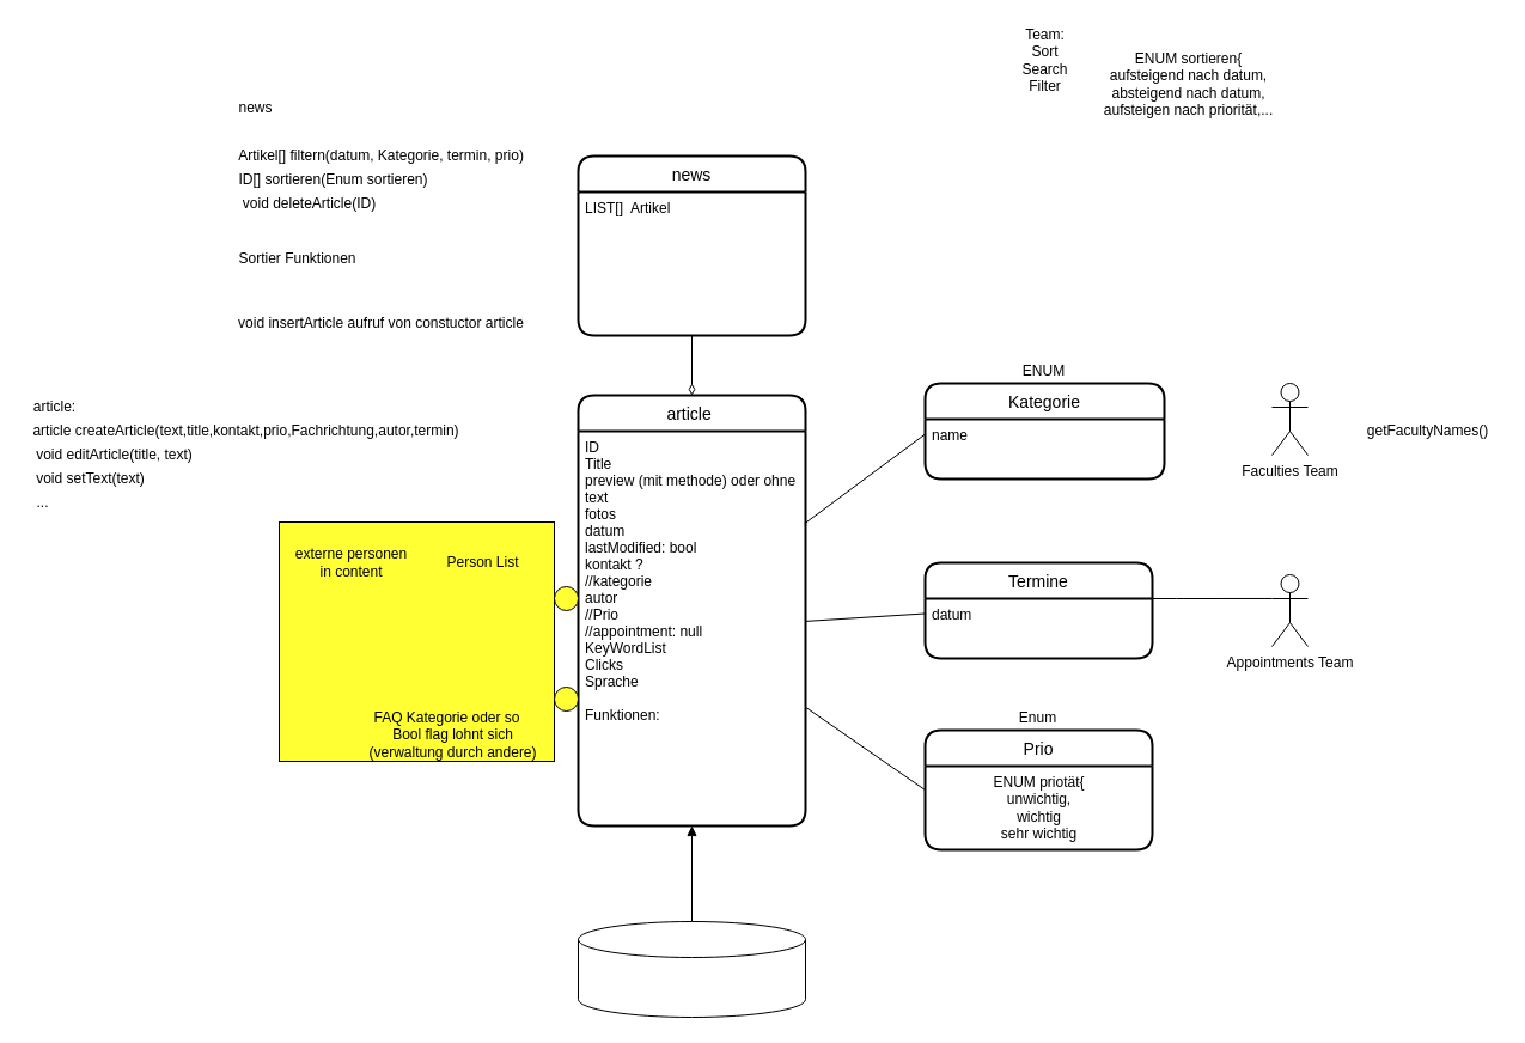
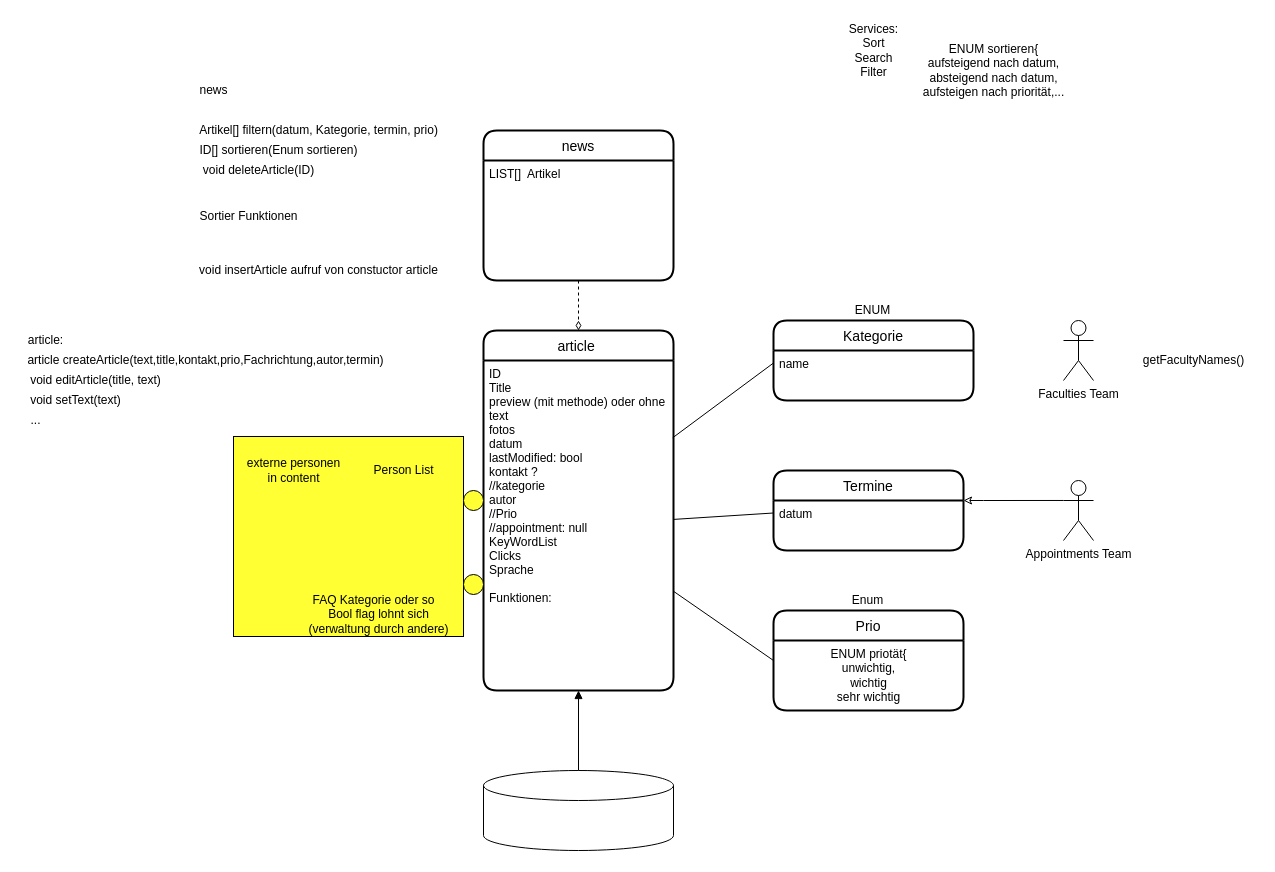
  <mxCell id="0" />
  <mxCell id="1" parent="0" />
  <mxCell id="2" value="article " style="swimlane;childLayout=stackLayout;horizontal=1;startSize=30;horizontalStack=0;rounded=1;fontSize=14;fontStyle=0;strokeWidth=2;resizeParent=0;resizeLast=1;shadow=0;dashed=0;align=center;" vertex="1" parent="1"><mxGeometry x="483" y="330" width="190" height="360" as="geometry" /></mxCell>
  <mxCell id="3" value="ID&#10;Title&#10;preview (mit methode) oder ohne&#10;text&#10;fotos&#10;datum&#10;lastModified: bool&#10;kontakt ?&#10;//kategorie&#10;autor&#10;//Prio&#10;//appointment: null&#10;KeyWordList&#10;Clicks&#10;Sprache&#10;&#10;Funktionen: &#10;" style="align=left;strokeColor=none;fillColor=none;spacingLeft=4;fontSize=12;verticalAlign=top;resizable=0;rotatable=0;part=1;labelBackgroundColor=none;" vertex="1" parent="2"><mxGeometry y="30" width="190" height="330" as="geometry" /></mxCell>
  <mxCell id="4" value="Termine" style="swimlane;childLayout=stackLayout;horizontal=1;startSize=30;horizontalStack=0;rounded=1;fontSize=14;fontStyle=0;strokeWidth=2;resizeParent=0;resizeLast=1;shadow=0;dashed=0;align=center;" vertex="1" parent="1"><mxGeometry x="773" y="470" width="190" height="80" as="geometry" /></mxCell>
  <mxCell id="5" value="datum" style="align=left;strokeColor=none;fillColor=none;spacingLeft=4;fontSize=12;verticalAlign=top;resizable=0;rotatable=0;part=1;" vertex="1" parent="4"><mxGeometry y="30" width="190" height="50" as="geometry" /></mxCell>
  <mxCell id="6" value="Kategorie" style="swimlane;childLayout=stackLayout;horizontal=1;startSize=30;horizontalStack=0;rounded=1;fontSize=14;fontStyle=0;strokeWidth=2;resizeParent=0;resizeLast=1;shadow=0;dashed=0;align=center;" vertex="1" parent="1"><mxGeometry x="773" y="320" width="200" height="80" as="geometry" /></mxCell>
  <mxCell id="7" value="name&#10;" style="align=left;strokeColor=none;fillColor=none;spacingLeft=4;fontSize=12;verticalAlign=top;resizable=0;rotatable=0;part=1;" vertex="1" parent="6"><mxGeometry y="30" width="200" height="50" as="geometry" /></mxCell>
  <mxCell id="8" style="edgeStyle=none;rounded=0;orthogonalLoop=1;jettySize=auto;html=1;exitX=0;exitY=0.5;exitDx=0;exitDy=0;startArrow=none;startFill=0;endArrow=none;endFill=0;" edge="1" parent="1" source="9" target="3"><mxGeometry relative="1" as="geometry" /></mxCell>
  <mxCell id="9" value="Prio" style="swimlane;childLayout=stackLayout;horizontal=1;startSize=30;horizontalStack=0;rounded=1;fontSize=14;fontStyle=0;strokeWidth=2;resizeParent=0;resizeLast=1;shadow=0;dashed=0;align=center;" vertex="1" parent="1"><mxGeometry x="773" y="610" width="190" height="100" as="geometry" /></mxCell>
  <mxCell id="10" value="ENUM priotät{&lt;br&gt;unwichtig,&lt;br&gt;wichtig&lt;br&gt;sehr wichtig" style="text;html=1;align=center;verticalAlign=middle;resizable=0;points=[];autosize=1;strokeColor=none;fillColor=none;" vertex="1" parent="9"><mxGeometry y="30" width="190" height="70" as="geometry" /></mxCell>
  <mxCell id="11" value="news" style="swimlane;childLayout=stackLayout;horizontal=1;startSize=30;horizontalStack=0;rounded=1;fontSize=14;fontStyle=0;strokeWidth=2;resizeParent=0;resizeLast=1;shadow=0;dashed=0;align=center;" vertex="1" parent="1"><mxGeometry x="483" y="130" width="190" height="150" as="geometry" /></mxCell>
  <mxCell id="12" value="LIST[]  Artikel" style="align=left;strokeColor=none;fillColor=none;spacingLeft=4;fontSize=12;verticalAlign=top;resizable=0;rotatable=0;part=1;" vertex="1" parent="11"><mxGeometry y="30" width="190" height="120" as="geometry" /></mxCell>
  <mxCell id="13" value="Artikel[] filtern(datum, Kategorie, termin, prio)" style="text;html=1;align=center;verticalAlign=middle;resizable=0;points=[];autosize=1;strokeColor=none;fillColor=none;" vertex="1" parent="1"><mxGeometry x="193" y="120" width="250" height="20" as="geometry" /></mxCell>
  <mxCell id="14" value="ID[] sortieren(Enum sortieren)" style="text;html=1;align=center;verticalAlign=middle;resizable=0;points=[];autosize=1;strokeColor=none;fillColor=none;" vertex="1" parent="1"><mxGeometry x="193" y="140" width="170" height="20" as="geometry" /></mxCell>
  <mxCell id="15" value="ENUM sortieren{&lt;br&gt;aufsteigend nach datum,&lt;br&gt;absteigend nach datum,&lt;br&gt;aufsteigen nach priorität,..." style="text;html=1;align=center;verticalAlign=middle;resizable=0;points=[];autosize=1;strokeColor=none;fillColor=none;" vertex="1" parent="1"><mxGeometry x="913" y="40" width="160" height="60" as="geometry" /></mxCell>
  <mxCell id="16" value="" style="shape=cylinder3;whiteSpace=wrap;html=1;boundedLbl=1;backgroundOutline=1;size=15;" vertex="1" parent="1"><mxGeometry x="483" y="770" width="190" height="80" as="geometry" /></mxCell>
  <mxCell id="17" style="edgeStyle=orthogonalEdgeStyle;rounded=0;orthogonalLoop=1;jettySize=auto;html=1;exitX=0.5;exitY=1;exitDx=0;exitDy=0;endArrow=none;endFill=0;startArrow=block;startFill=1;" edge="1" parent="1" source="3" target="16"><mxGeometry relative="1" as="geometry" /></mxCell>
- <mxCell id="18" style="edgeStyle=orthogonalEdgeStyle;rounded=0;orthogonalLoop=1;jettySize=auto;html=1;exitX=0;exitY=0.333;exitDx=0;exitDy=0;exitPerimeter=0;entryX=1;entryY=0;entryDx=0;entryDy=0;startArrow=none;startFill=0;endArrow=none;endFill=0;" edge="1" parent="1" source="19" target="5"><mxGeometry relative="1" as="geometry"><Array as="points"><mxPoint x="983" y="500" /><mxPoint x="983" y="500" /></Array></mxGeometry></mxCell>
+ <mxCell id="18" style="edgeStyle=orthogonalEdgeStyle;rounded=0;orthogonalLoop=1;jettySize=auto;html=1;exitX=0;exitY=0.333;exitDx=0;exitDy=0;exitPerimeter=0;entryX=1;entryY=0;entryDx=0;entryDy=0;startArrow=none;startFill=0;endArrow=classic;endFill=0;" edge="1" parent="1" source="19" target="5"><mxGeometry relative="1" as="geometry"><Array as="points"><mxPoint x="983" y="500" /><mxPoint x="983" y="500" /></Array></mxGeometry></mxCell>
  <mxCell id="19" value="Appointments Team" style="shape=umlActor;verticalLabelPosition=bottom;verticalAlign=top;html=1;outlineConnect=0;" vertex="1" parent="1"><mxGeometry x="1063" y="480" width="30" height="60" as="geometry" /></mxCell>
  <mxCell id="20" value="Faculties Team" style="shape=umlActor;verticalLabelPosition=bottom;verticalAlign=top;html=1;outlineConnect=0;" vertex="1" parent="1"><mxGeometry x="1063" y="320" width="30" height="60" as="geometry" /></mxCell>
  <mxCell id="21" style="rounded=0;orthogonalLoop=1;jettySize=auto;html=1;exitX=0;exitY=0.25;exitDx=0;exitDy=0;entryX=0.996;entryY=0.234;entryDx=0;entryDy=0;entryPerimeter=0;startArrow=none;startFill=0;endArrow=none;endFill=0;" edge="1" parent="1" source="7" target="3"><mxGeometry relative="1" as="geometry" /></mxCell>
  <mxCell id="22" style="edgeStyle=none;rounded=0;orthogonalLoop=1;jettySize=auto;html=1;exitX=0;exitY=0.25;exitDx=0;exitDy=0;startArrow=none;startFill=0;endArrow=none;endFill=0;" edge="1" parent="1" source="5" target="3"><mxGeometry relative="1" as="geometry" /></mxCell>
- <mxCell id="23" style="edgeStyle=none;rounded=0;orthogonalLoop=1;jettySize=auto;html=1;exitX=0.5;exitY=1;exitDx=0;exitDy=0;entryX=0.5;entryY=0;entryDx=0;entryDy=0;startArrow=none;startFill=0;endArrow=diamondThin;endFill=0;endSize=7;" edge="1" parent="1" source="12" target="2"><mxGeometry relative="1" as="geometry" /></mxCell>
+ <mxCell id="23" style="edgeStyle=none;rounded=0;orthogonalLoop=1;jettySize=auto;html=1;exitX=0.5;exitY=1;exitDx=0;exitDy=0;entryX=0.5;entryY=0;entryDx=0;entryDy=0;startArrow=none;startFill=0;endArrow=diamondThin;endFill=0;endSize=7;dashed=1;" edge="1" parent="1" source="12" target="2"><mxGeometry relative="1" as="geometry" /></mxCell>
  <mxCell id="24" value="article createArticle(text,title,kontakt,prio,Fachrichtung,autor,termin)" style="text;html=1;align=center;verticalAlign=middle;resizable=0;points=[];autosize=1;strokeColor=none;fillColor=none;" vertex="1" parent="1"><mxGeometry x="20" y="350" width="370" height="20" as="geometry" /></mxCell>
  <mxCell id="25" value="void editArticle(title, text)" style="text;html=1;align=center;verticalAlign=middle;resizable=0;points=[];autosize=1;strokeColor=none;fillColor=none;" vertex="1" parent="1"><mxGeometry x="20" y="370" width="150" height="20" as="geometry" /></mxCell>
  <mxCell id="26" value="void deleteArticle(ID)" style="text;html=1;align=center;verticalAlign=middle;resizable=0;points=[];autosize=1;strokeColor=none;fillColor=none;" vertex="1" parent="1"><mxGeometry x="193" y="160" width="130" height="20" as="geometry" /></mxCell>
  <mxCell id="27" value="ENUM" style="text;html=1;align=center;verticalAlign=middle;resizable=0;points=[];autosize=1;strokeColor=none;fillColor=none;" vertex="1" parent="1"><mxGeometry x="847" y="300" width="50" height="20" as="geometry" /></mxCell>
  <mxCell id="28" value="Enum" style="text;html=1;align=center;verticalAlign=middle;resizable=0;points=[];autosize=1;strokeColor=none;fillColor=none;rotation=0;" vertex="1" parent="1"><mxGeometry x="842" y="590" width="50" height="20" as="geometry" /></mxCell>
  <mxCell id="29" value="article:" style="text;html=1;align=center;verticalAlign=middle;resizable=0;points=[];autosize=1;strokeColor=none;fillColor=none;" vertex="1" parent="1"><mxGeometry x="20" y="330" width="50" height="20" as="geometry" /></mxCell>
  <mxCell id="30" value="news" style="text;html=1;align=center;verticalAlign=middle;resizable=0;points=[];autosize=1;strokeColor=none;fillColor=none;" vertex="1" parent="1"><mxGeometry x="193" y="80" width="40" height="20" as="geometry" /></mxCell>
  <mxCell id="31" value="void insertArticle aufruf von constuctor article" style="text;html=1;align=center;verticalAlign=middle;resizable=0;points=[];autosize=1;strokeColor=none;fillColor=none;" vertex="1" parent="1"><mxGeometry x="193" y="260" width="250" height="20" as="geometry" /></mxCell>
  <mxCell id="32" value="void setText(text)" style="text;html=1;align=center;verticalAlign=middle;resizable=0;points=[];autosize=1;strokeColor=none;fillColor=none;" vertex="1" parent="1"><mxGeometry x="20" y="390" width="110" height="20" as="geometry" /></mxCell>
  <mxCell id="33" value="..." style="text;html=1;align=center;verticalAlign=middle;resizable=0;points=[];autosize=1;strokeColor=none;fillColor=none;" vertex="1" parent="1"><mxGeometry x="20" y="410" width="30" height="20" as="geometry" /></mxCell>
  <mxCell id="34" value="Sortier Funktionen" style="text;html=1;align=center;verticalAlign=middle;resizable=0;points=[];autosize=1;strokeColor=none;fillColor=none;" vertex="1" parent="1"><mxGeometry x="193" y="206" width="110" height="20" as="geometry" /></mxCell>
  <mxCell id="35" value="getFacultyNames()" style="text;html=1;align=center;verticalAlign=middle;resizable=0;points=[];autosize=1;strokeColor=none;fillColor=none;" vertex="1" parent="1"><mxGeometry x="1133" y="350" width="120" height="20" as="geometry" /></mxCell>
  <mxCell id="36" value="" style="rounded=0;whiteSpace=wrap;html=1;labelBackgroundColor=none;fillColor=#FFFF33;" vertex="1" parent="1"><mxGeometry x="233" y="436" width="230" height="200" as="geometry" /></mxCell>
  <mxCell id="37" value="Person List" style="text;html=1;align=center;verticalAlign=middle;resizable=0;points=[];autosize=1;strokeColor=none;fillColor=none;" vertex="1" parent="1"><mxGeometry x="363" y="460" width="80" height="20" as="geometry" /></mxCell>
  <mxCell id="38" value="externe personen&lt;br&gt;in content" style="text;html=1;align=center;verticalAlign=middle;resizable=0;points=[];autosize=1;strokeColor=none;fillColor=none;" vertex="1" parent="1"><mxGeometry x="238" y="455" width="110" height="30" as="geometry" /></mxCell>
  <mxCell id="39" value="" style="ellipse;whiteSpace=wrap;html=1;aspect=fixed;labelBackgroundColor=none;fillColor=#FFFF33;" vertex="1" parent="1"><mxGeometry x="463" y="490" width="20" height="20" as="geometry" /></mxCell>
  <mxCell id="40" value="" style="ellipse;whiteSpace=wrap;html=1;aspect=fixed;labelBackgroundColor=none;fillColor=#FFFF33;" vertex="1" parent="1"><mxGeometry x="463" y="574" width="20" height="20" as="geometry" /></mxCell>
  <mxCell id="41" value="FAQ Kategorie oder so" style="text;html=1;align=center;verticalAlign=middle;resizable=0;points=[];autosize=1;strokeColor=none;fillColor=none;" vertex="1" parent="1"><mxGeometry x="303" y="590" width="140" height="20" as="geometry" /></mxCell>
  <mxCell id="42" value="Bool flag lohnt sich &lt;br&gt;(verwaltung durch andere)" style="text;html=1;align=center;verticalAlign=middle;resizable=0;points=[];autosize=1;strokeColor=none;fillColor=none;" vertex="1" parent="1"><mxGeometry x="298" y="606" width="160" height="30" as="geometry" /></mxCell>
- <mxCell id="43" value="Team:&lt;br&gt;Sort&lt;br&gt;Search&lt;br&gt;Filter" style="text;html=1;align=center;verticalAlign=middle;resizable=0;points=[];autosize=1;strokeColor=none;fillColor=none;" vertex="1" parent="1"><mxGeometry x="843" y="20" width="60" height="60" as="geometry" /></mxCell>
+ <mxCell id="43" value="Services:&lt;br&gt;Sort&lt;br&gt;Search&lt;br&gt;Filter" style="text;html=1;align=center;verticalAlign=middle;resizable=0;points=[];autosize=1;strokeColor=none;fillColor=none;" vertex="1" parent="1"><mxGeometry x="843" y="20" width="60" height="60" as="geometry" /></mxCell>
